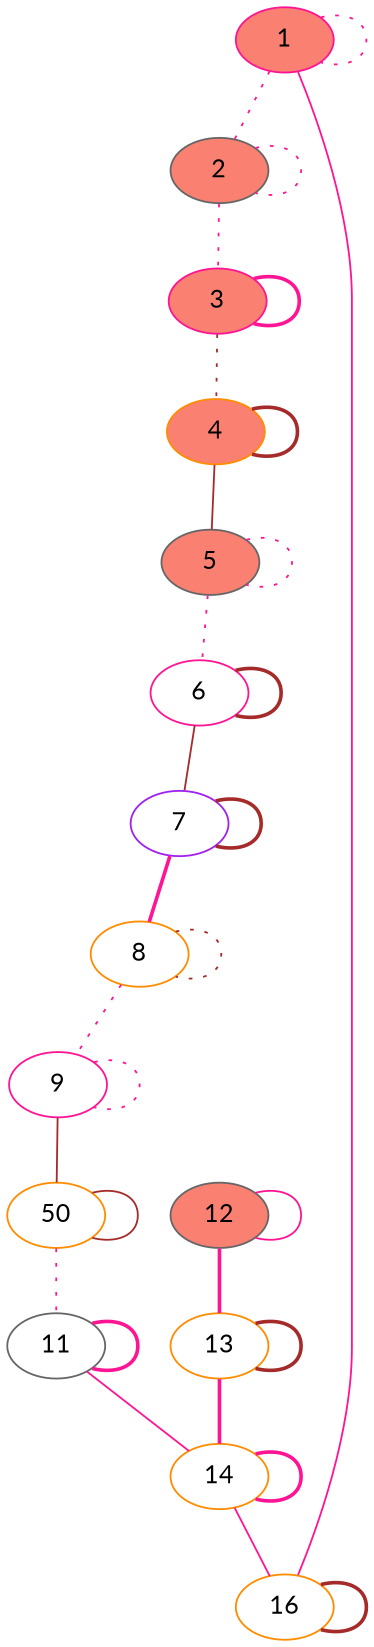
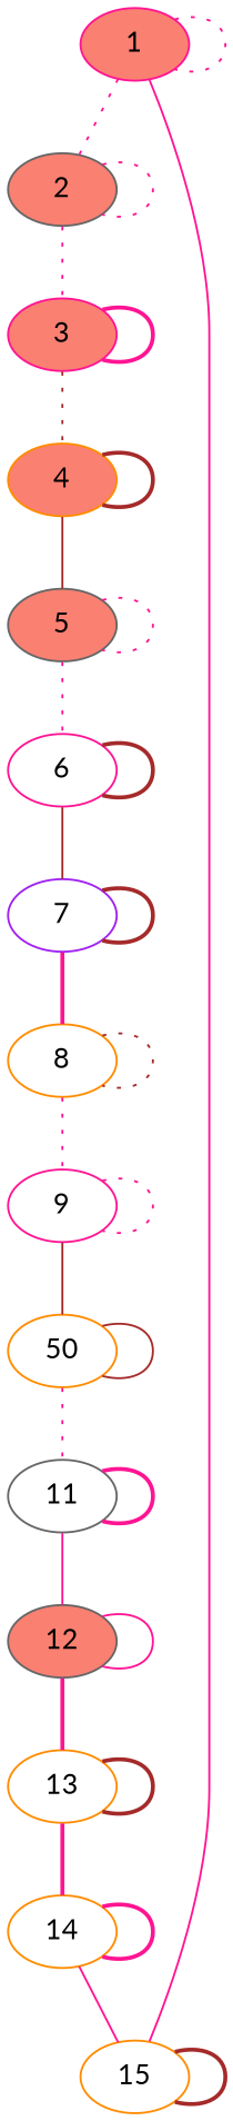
  graph {
    fontname=Lato
    node [color=darkorange fillcolor=white fontname=Lato host_bandwidth_down="10 Mbit" host_bandwidth_up="10 Mbit" style=filled]
    edge [color=deeppink fontname=Lato latency="10 ms" packet_loss=0.0 style=dotted weight=0]
    1 [color=deeppink fillcolor=salmon]
    2 [color=gray40 fillcolor=salmon]
-   15 [label=16]
+   15
    3 [color=deeppink fillcolor=salmon]
    4 [fillcolor=salmon]
    5 [color=gray40 fillcolor=salmon]
    6 [color=deeppink]
    7 [color=purple]
    8
    9 [color=deeppink]
    n11 [label=50]
    11 [color=gray40]
    12 [color=gray40 fillcolor=salmon]
    13
    14
    1 -- 1
    1 -- 2 [weight=1]
    1 -- 15 [style=solid weight=1]
    2 -- 2
    2 -- 3 [weight=1]
    15 -- 15 [color=brown style=bold]
    3 -- 3 [style=bold]
    3 -- 4 [color=brown weight=1]
    4 -- 4 [color=brown style=bold]
    4 -- 5 [color=brown style=solid weight=1]
    5 -- 5
    5 -- 6 [weight=1]
    6 -- 6 [color=brown style=bold]
    6 -- 7 [color=brown style=solid weight=1]
    7 -- 7 [color=brown style=bold]
    7 -- 8 [style=bold weight=1]
    8 -- 8 [color=brown]
    8 -- 9 [weight=1]
    9 -- 9
    9 -- n11 [color=brown style=solid weight=1]
    n11 -- n11 [color=brown style=solid]
    n11 -- 11 [weight=1]
    11 -- 11 [style=bold]
-   11 -- 14 [style=solid weight=1]
+   11 -- 12 [style=solid weight=1]
    12 -- 12 [style=solid]
    12 -- 13 [style=bold weight=1]
    13 -- 13 [color=brown style=bold]
    13 -- 14 [style=bold weight=1]
    14 -- 15 [style=solid weight=1]
    14 -- 14 [style=bold]
  }
